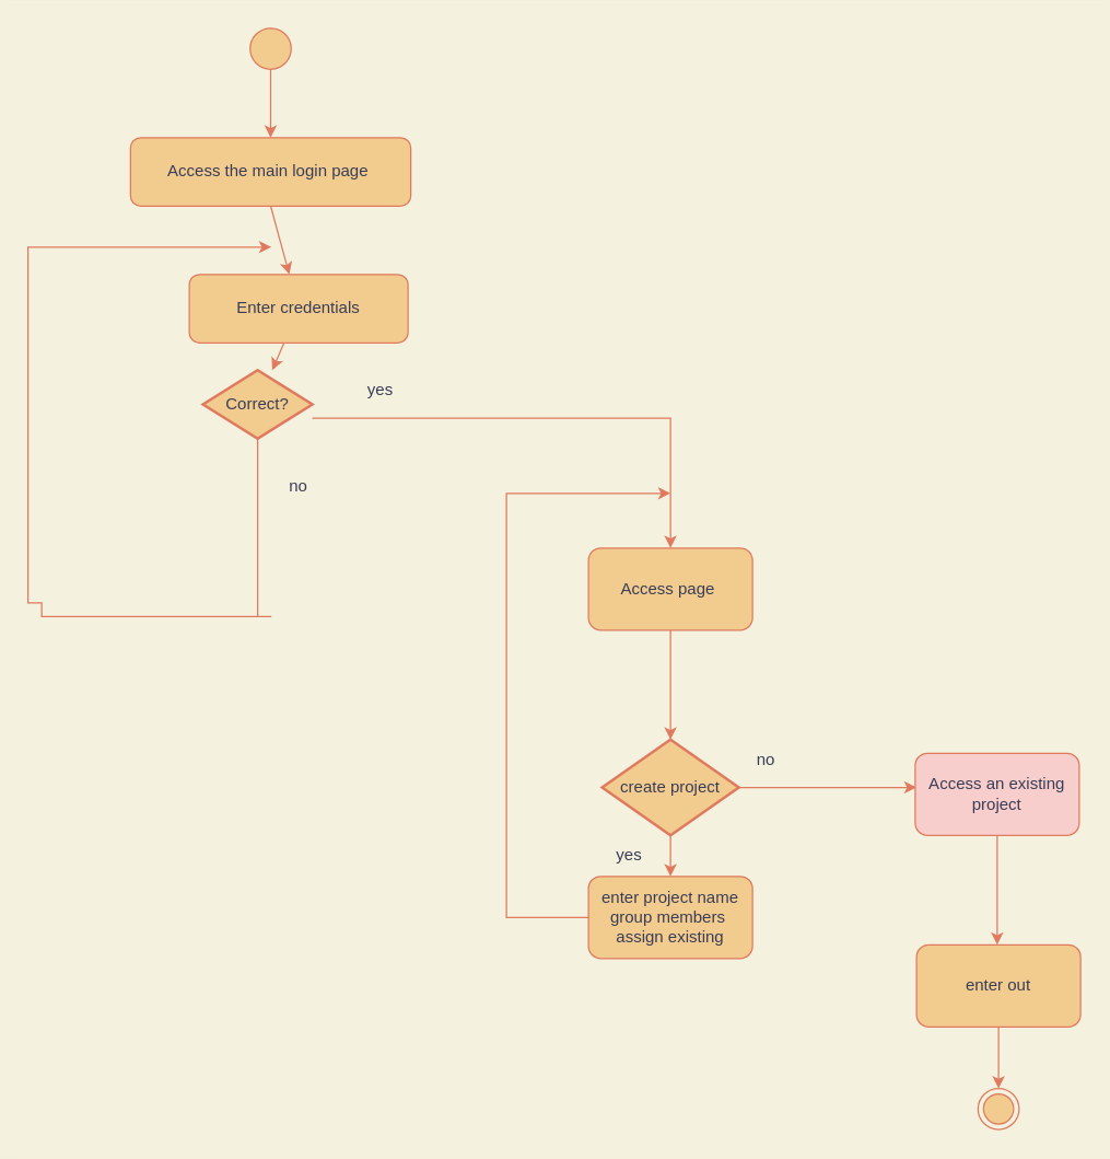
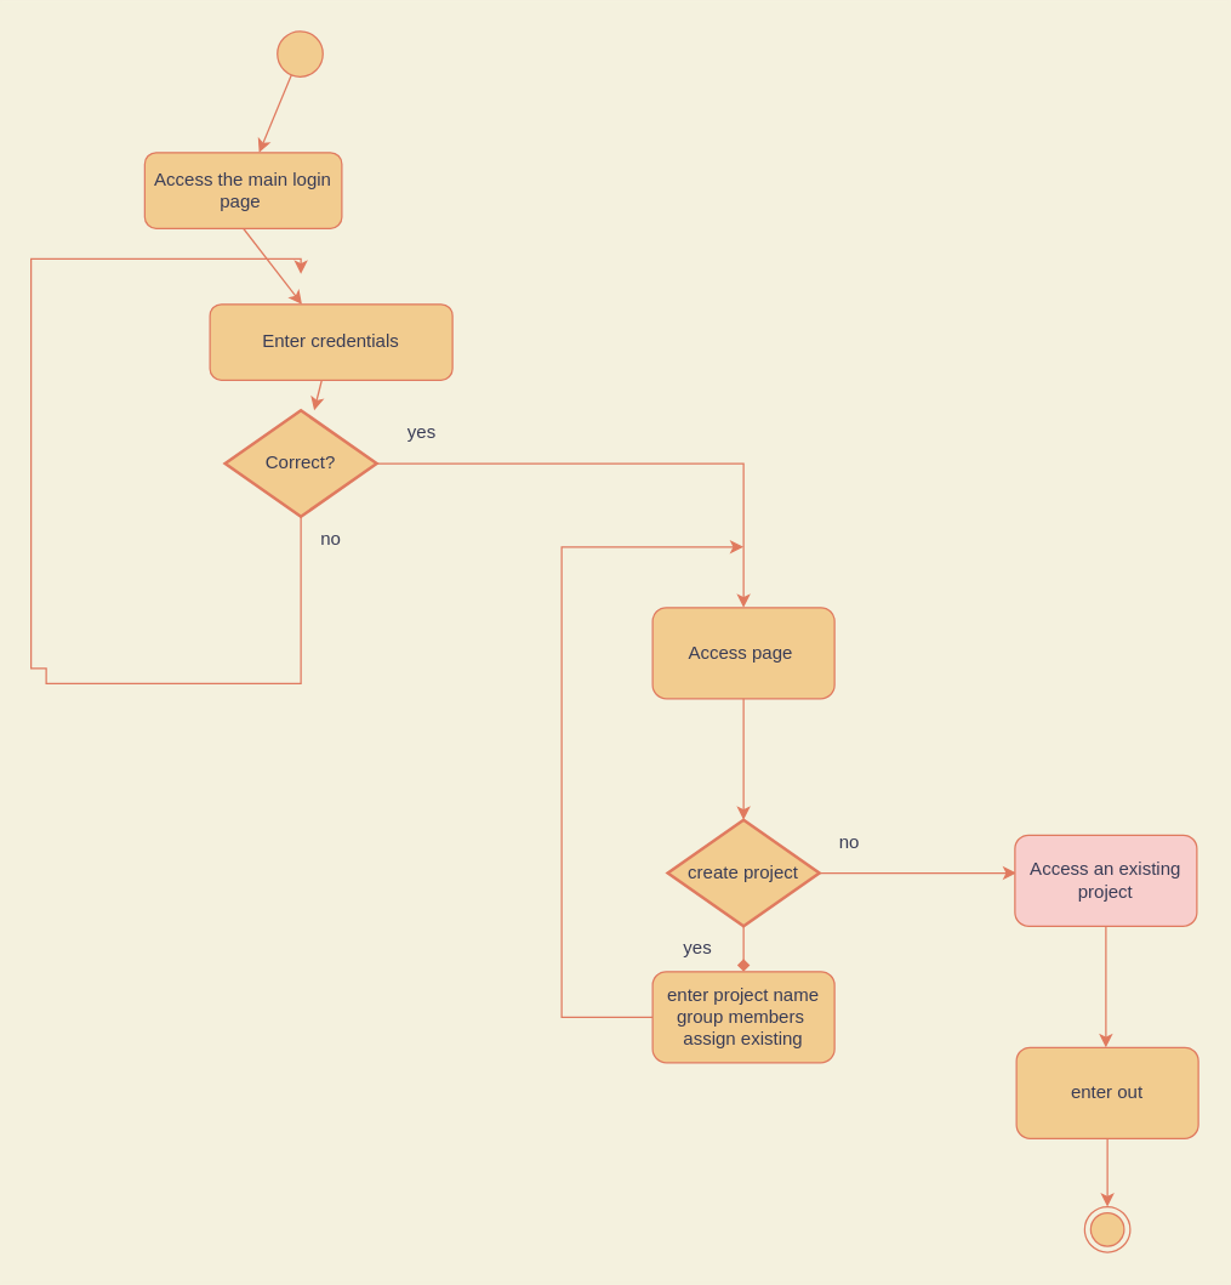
  <mxCell id="0" />
  <mxCell id="1" parent="0" />
  <mxCell id="2" style="edgeStyle=none;rounded=0;orthogonalLoop=1;jettySize=auto;html=1;labelBackgroundColor=#F4F1DE;strokeColor=#E07A5F;fontColor=#393C56;" edge="1" parent="1" source="3" target="5"><mxGeometry relative="1" as="geometry"><mxPoint x="155" y="130" as="targetPoint" /></mxGeometry></mxCell>
  <mxCell id="3" value="" style="ellipse;whiteSpace=wrap;html=1;aspect=fixed;fillColor=#F2CC8F;strokeColor=#E07A5F;fontColor=#393C56;" vertex="1" parent="1"><mxGeometry x="182.5" y="20" width="30" height="30" as="geometry" /></mxCell>
  <mxCell id="4" style="edgeStyle=none;rounded=0;orthogonalLoop=1;jettySize=auto;html=1;exitX=0.5;exitY=1;exitDx=0;exitDy=0;fontFamily=Helvetica;labelBackgroundColor=#F4F1DE;strokeColor=#E07A5F;fontColor=#393C56;" edge="1" parent="1" source="5" target="7"><mxGeometry relative="1" as="geometry"><mxPoint x="198" y="230" as="targetPoint" /></mxGeometry></mxCell>
- <mxCell id="5" value="Access the main login page&amp;nbsp;" style="rounded=1;whiteSpace=wrap;html=1;fillColor=#F2CC8F;fontFamily=Helvetica;strokeColor=#E07A5F;fontColor=#393C56;" vertex="1" parent="1"><mxGeometry x="95" y="100" width="205" height="50" as="geometry" /></mxCell>
+ <mxCell id="5" value="Access the main login page&amp;nbsp;" style="rounded=1;whiteSpace=wrap;html=1;fillColor=#F2CC8F;fontFamily=Helvetica;strokeColor=#E07A5F;fontColor=#393C56;" vertex="1" parent="1"><mxGeometry x="95" y="100" width="130" height="50" as="geometry" /></mxCell>
  <mxCell id="6" style="edgeStyle=none;rounded=0;orthogonalLoop=1;jettySize=auto;html=1;fontFamily=Helvetica;labelBackgroundColor=#F4F1DE;strokeColor=#E07A5F;fontColor=#393C56;" edge="1" parent="1" source="7" target="10"><mxGeometry relative="1" as="geometry"><mxPoint x="198" y="320" as="targetPoint" /></mxGeometry></mxCell>
  <mxCell id="7" value="Enter credentials" style="rounded=1;whiteSpace=wrap;html=1;fontFamily=Helvetica;fillColor=#F2CC8F;strokeColor=#E07A5F;fontColor=#393C56;" vertex="1" parent="1"><mxGeometry x="138" y="200" width="160" height="50" as="geometry" /></mxCell>
  <mxCell id="8" style="edgeStyle=orthogonalEdgeStyle;rounded=0;orthogonalLoop=1;jettySize=auto;html=1;fontFamily=Helvetica;labelBackgroundColor=#F4F1DE;strokeColor=#E07A5F;fontColor=#393C56;" edge="1" parent="1" source="10"><mxGeometry relative="1" as="geometry"><mxPoint x="490" y="400" as="targetPoint" /><Array as="points"><mxPoint x="490" y="305" /><mxPoint x="490" y="400" /></Array></mxGeometry></mxCell>
  <mxCell id="9" style="edgeStyle=orthogonalEdgeStyle;rounded=0;orthogonalLoop=1;jettySize=auto;html=1;exitX=0.5;exitY=1;exitDx=0;exitDy=0;exitPerimeter=0;fontFamily=Helvetica;labelBackgroundColor=#F4F1DE;strokeColor=#E07A5F;fontColor=#393C56;" edge="1" parent="1" source="10"><mxGeometry relative="1" as="geometry"><mxPoint x="198" y="180" as="targetPoint" /><Array as="points"><mxPoint x="198" y="450" /><mxPoint x="30" y="450" /><mxPoint x="30" y="440" /><mxPoint x="20" y="440" /><mxPoint x="20" y="170" /></Array></mxGeometry></mxCell>
- <mxCell id="10" value="Correct?" style="strokeWidth=2;html=1;shape=mxgraph.flowchart.decision;whiteSpace=wrap;fontFamily=Helvetica;fillColor=#F2CC8F;strokeColor=#E07A5F;fontColor=#393C56;" vertex="1" parent="1"><mxGeometry x="148" y="270" width="80" height="50" as="geometry" /></mxCell>
+ <mxCell id="10" value="Correct?" style="strokeWidth=2;html=1;shape=mxgraph.flowchart.decision;whiteSpace=wrap;fontFamily=Helvetica;fillColor=#F2CC8F;strokeColor=#E07A5F;fontColor=#393C56;" vertex="1" parent="1"><mxGeometry x="148" y="270" width="100" height="70" as="geometry" /></mxCell>
  <mxCell id="11" value="yes" style="text;html=1;strokeColor=none;fillColor=none;align=center;verticalAlign=middle;whiteSpace=wrap;rounded=0;fontFamily=Helvetica;fontColor=#393C56;" vertex="1" parent="1"><mxGeometry x="248" y="270" width="60" height="30" as="geometry" /></mxCell>
  <mxCell id="12" value="no" style="text;html=1;strokeColor=none;fillColor=none;align=center;verticalAlign=middle;whiteSpace=wrap;rounded=0;fontFamily=Helvetica;fontColor=#393C56;" vertex="1" parent="1"><mxGeometry x="188" y="340" width="60" height="30" as="geometry" /></mxCell>
  <mxCell id="13" style="edgeStyle=orthogonalEdgeStyle;rounded=0;orthogonalLoop=1;jettySize=auto;html=1;fontFamily=Helvetica;labelBackgroundColor=#F4F1DE;strokeColor=#E07A5F;fontColor=#393C56;" edge="1" parent="1" source="14" target="17"><mxGeometry relative="1" as="geometry"><mxPoint x="490" y="510" as="targetPoint" /></mxGeometry></mxCell>
  <mxCell id="14" value="Access page&amp;nbsp;" style="rounded=1;whiteSpace=wrap;html=1;fontFamily=Helvetica;fillColor=#F2CC8F;strokeColor=#E07A5F;fontColor=#393C56;" vertex="1" parent="1"><mxGeometry x="430" y="400" width="120" height="60" as="geometry" /></mxCell>
- <mxCell id="15" style="edgeStyle=orthogonalEdgeStyle;rounded=0;orthogonalLoop=1;jettySize=auto;html=1;fontFamily=Helvetica;exitX=0.5;exitY=1;exitDx=0;exitDy=0;exitPerimeter=0;labelBackgroundColor=#F4F1DE;strokeColor=#E07A5F;fontColor=#393C56;" edge="1" parent="1" source="17" target="19"><mxGeometry relative="1" as="geometry"><mxPoint x="490" y="670" as="targetPoint" /></mxGeometry></mxCell>
+ <mxCell id="15" style="edgeStyle=orthogonalEdgeStyle;rounded=0;orthogonalLoop=1;jettySize=auto;html=1;fontFamily=Helvetica;exitX=0.5;exitY=1;exitDx=0;exitDy=0;exitPerimeter=0;labelBackgroundColor=#F4F1DE;strokeColor=#E07A5F;fontColor=#393C56;endArrow=diamond;" edge="1" parent="1" source="17" target="19"><mxGeometry relative="1" as="geometry"><mxPoint x="490" y="670" as="targetPoint" /></mxGeometry></mxCell>
  <mxCell id="16" style="edgeStyle=orthogonalEdgeStyle;rounded=0;orthogonalLoop=1;jettySize=auto;html=1;exitX=1;exitY=0.5;exitDx=0;exitDy=0;exitPerimeter=0;fontFamily=Helvetica;labelBackgroundColor=#F4F1DE;strokeColor=#E07A5F;fontColor=#393C56;" edge="1" parent="1" source="17"><mxGeometry relative="1" as="geometry"><mxPoint x="670" y="575" as="targetPoint" /></mxGeometry></mxCell>
  <mxCell id="17" value="create project" style="strokeWidth=2;html=1;shape=mxgraph.flowchart.decision;whiteSpace=wrap;fontFamily=Helvetica;fillColor=#F2CC8F;strokeColor=#E07A5F;fontColor=#393C56;" vertex="1" parent="1"><mxGeometry x="440" y="540" width="100" height="70" as="geometry" /></mxCell>
  <mxCell id="18" style="edgeStyle=orthogonalEdgeStyle;rounded=0;orthogonalLoop=1;jettySize=auto;html=1;fontFamily=Helvetica;labelBackgroundColor=#F4F1DE;strokeColor=#E07A5F;fontColor=#393C56;" edge="1" parent="1" source="19"><mxGeometry relative="1" as="geometry"><mxPoint x="490" y="360" as="targetPoint" /><Array as="points"><mxPoint x="370" y="670" /><mxPoint x="370" y="360" /></Array></mxGeometry></mxCell>
  <mxCell id="19" value="enter project name&lt;br&gt;group members&amp;nbsp;&lt;br&gt;assign existing" style="rounded=1;whiteSpace=wrap;html=1;fontFamily=Helvetica;fillColor=#F2CC8F;strokeColor=#E07A5F;fontColor=#393C56;" vertex="1" parent="1"><mxGeometry x="430" y="640" width="120" height="60" as="geometry" /></mxCell>
  <mxCell id="20" value="yes" style="text;html=1;strokeColor=none;fillColor=none;align=center;verticalAlign=middle;whiteSpace=wrap;rounded=0;fontFamily=Helvetica;fontColor=#393C56;" vertex="1" parent="1"><mxGeometry x="430" y="610" width="60" height="30" as="geometry" /></mxCell>
  <mxCell id="21" value="no" style="text;html=1;strokeColor=none;fillColor=none;align=center;verticalAlign=middle;whiteSpace=wrap;rounded=0;fontFamily=Helvetica;fontColor=#393C56;" vertex="1" parent="1"><mxGeometry x="530" y="540" width="60" height="30" as="geometry" /></mxCell>
  <mxCell id="22" style="edgeStyle=orthogonalEdgeStyle;rounded=0;orthogonalLoop=1;jettySize=auto;html=1;fontFamily=Helvetica;labelBackgroundColor=#F4F1DE;strokeColor=#E07A5F;fontColor=#393C56;" edge="1" parent="1" source="23" target="25"><mxGeometry relative="1" as="geometry"><mxPoint x="730" y="720" as="targetPoint" /><Array as="points"><mxPoint x="730" y="690" /></Array></mxGeometry></mxCell>
  <mxCell id="23" value="Access an existing project" style="rounded=1;whiteSpace=wrap;html=1;fontFamily=Helvetica;fillColor=#f8cecc;strokeColor=#E07A5F;fontColor=#393C56;" vertex="1" parent="1"><mxGeometry x="669" y="550" width="120" height="60" as="geometry" /></mxCell>
  <mxCell id="24" style="edgeStyle=orthogonalEdgeStyle;rounded=0;orthogonalLoop=1;jettySize=auto;html=1;fontFamily=Helvetica;labelBackgroundColor=#F4F1DE;strokeColor=#E07A5F;fontColor=#393C56;" edge="1" parent="1" source="25" target="26"><mxGeometry relative="1" as="geometry"><mxPoint x="730" y="810" as="targetPoint" /></mxGeometry></mxCell>
  <mxCell id="25" value="enter out" style="rounded=1;whiteSpace=wrap;html=1;fontFamily=Helvetica;fillColor=#F2CC8F;strokeColor=#E07A5F;fontColor=#393C56;" vertex="1" parent="1"><mxGeometry x="670" y="690" width="120" height="60" as="geometry" /></mxCell>
  <mxCell id="26" value="" style="ellipse;html=1;shape=endState;fillColor=#F2CC8F;strokeColor=#E07A5F;fontFamily=Helvetica;fontColor=#393C56;" vertex="1" parent="1"><mxGeometry x="715" y="795" width="30" height="30" as="geometry" /></mxCell>
